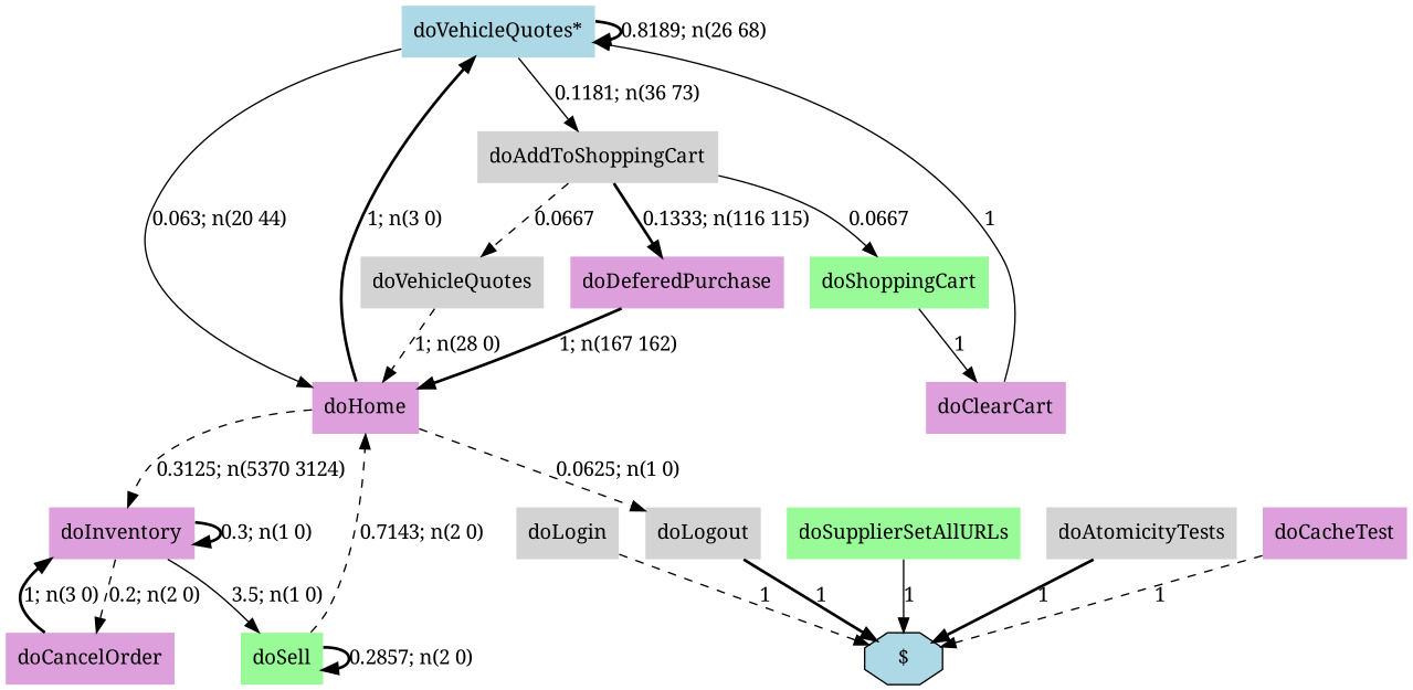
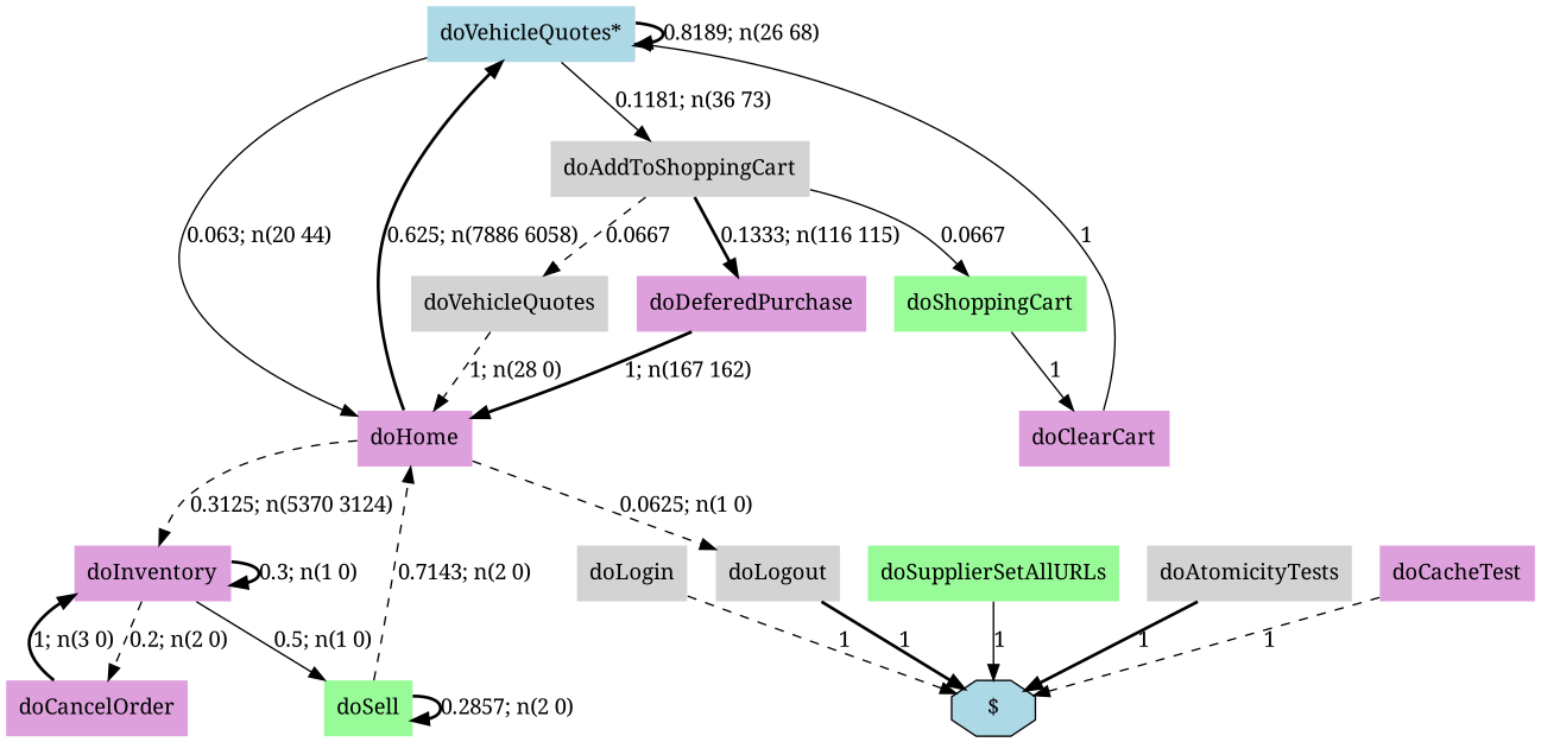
  digraph {
    fontname="Noto Serif"
    node [color=black fillcolor=plum fontname="Noto Serif" shape=none style=filled]
    edge [fontname="Noto Serif" style=bold]
    n1 [fillcolor=lightblue label="doVehicleQuotes*"]
    n2 [color=red fillcolor=lightgrey label=doAddToShoppingCart]
    n3 [color=deeppink label=doHome]
    n4 [label=doDeferedPurchase]
    n5 [color=red fillcolor=palegreen label=doShoppingCart]
    n6 [color=darkorange fillcolor=lightgrey label=doVehicleQuotes]
    n7 [color=red label=doInventory]
    n8 [color=deeppink fillcolor=lightgrey label=doLogout]
    n9 [color=red fillcolor=palegreen label=doSupplierSetAllURLs]
    "$" [fillcolor=lightblue shape=octagon]
    n11 [color=darkorange fillcolor=lightgrey label=doAtomicityTests]
    n12 [color=darkorange label=doCacheTest]
    n13 [fillcolor=lightgrey label=doLogin]
    n14 [label=doClearCart]
    n15 [color=deeppink fillcolor=palegreen label=doSell]
    n16 [color=deeppink label=doCancelOrder]
    n1 -> n1 [label="0.8189; n(26 68)"]
    n1 -> n2 [label="0.1181; n(36 73)" style=solid]
    n1 -> n3 [label="0.063; n(20 44)" style=solid]
    n2 -> n4 [label="0.1333; n(116 115)"]
    n2 -> n5 [label=0.0667 style=solid]
    n2 -> n6 [label=0.0667 style=dashed]
-   n3 -> n1 [label="1; n(3 0)"]
+   n3 -> n1 [label="0.625; n(7886 6058)"]
    n3 -> n7 [label="0.3125; n(5370 3124)" style=dashed]
    n3 -> n8 [label="0.0625; n(1 0)" style=dashed]
    n4 -> n3 [label="1; n(167 162)"]
    n5 -> n14 [label=1 style=solid]
    n6 -> n3 [label="1; n(28 0)" style=dashed]
    n7 -> n7 [label="0.3; n(1 0)"]
-   n7 -> n15 [label="3.5; n(1 0)" style=solid]
+   n7 -> n15 [label="0.5; n(1 0)" style=solid]
    n7 -> n16 [label="0.2; n(2 0)" style=dashed]
    n8 -> "$" [label=1]
    n9 -> "$" [label=1 style=solid]
    n11 -> "$" [label=1]
    n12 -> "$" [label=1 style=dashed]
    n13 -> "$" [label=1 style=dashed]
    n14 -> n1 [label=1 style=solid]
    n15 -> n3 [label="0.7143; n(2 0)" style=dashed]
    n15 -> n15 [label="0.2857; n(2 0)"]
    n16 -> n7 [label="1; n(3 0)"]
  }
